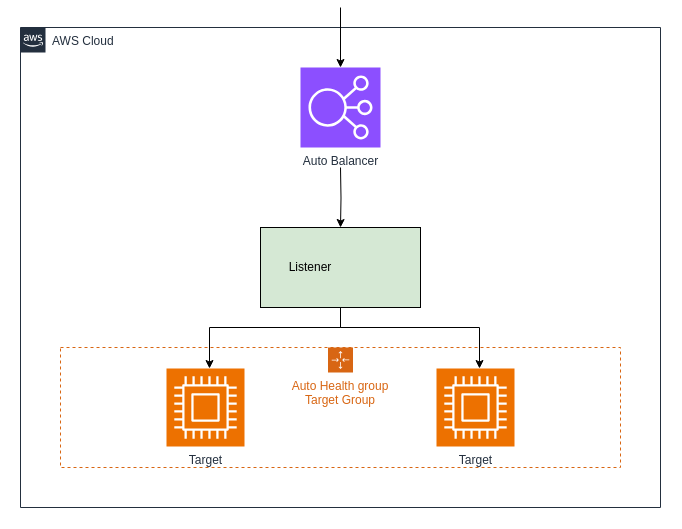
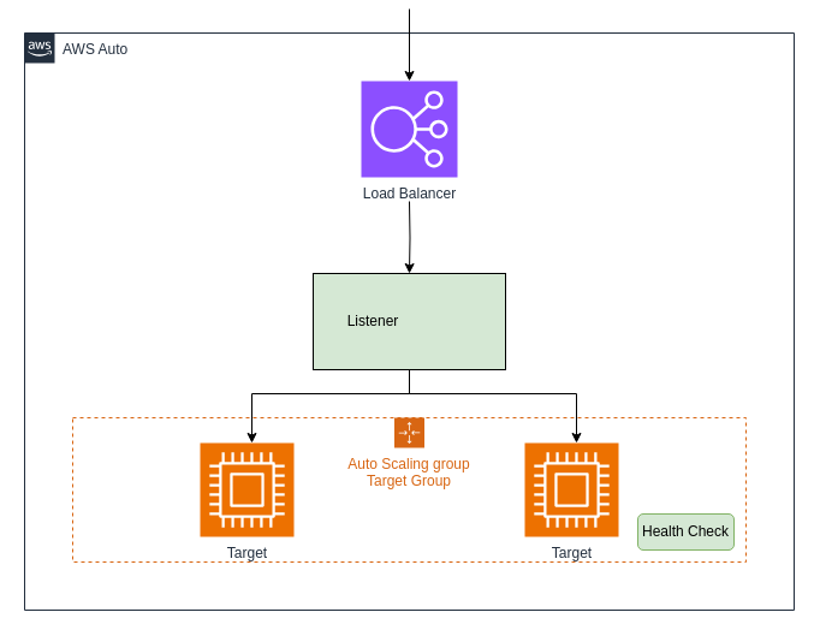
  <mxCell id="0" />
  <mxCell id="1" parent="0" />
- <mxCell id="2" value="AWS Cloud" style="points=[[0,0],[0.25,0],[0.5,0],[0.75,0],[1,0],[1,0.25],[1,0.5],[1,0.75],[1,1],[0.75,1],[0.5,1],[0.25,1],[0,1],[0,0.75],[0,0.5],[0,0.25]];outlineConnect=0;gradientColor=none;html=1;whiteSpace=wrap;fontSize=12;fontStyle=0;shape=mxgraph.aws4.group;grIcon=mxgraph.aws4.group_aws_cloud_alt;strokeColor=#232F3E;fillColor=none;verticalAlign=top;align=left;spacingLeft=30;fontColor=#232F3E;dashed=0;labelBackgroundColor=#ffffff;container=1;pointerEvents=0;collapsible=0;recursiveResize=0;" parent="1" vertex="1"><mxGeometry x="20" y="20" width="640" height="480" as="geometry" /></mxCell>
+ <mxCell id="2" value="AWS Auto" style="points=[[0,0],[0.25,0],[0.5,0],[0.75,0],[1,0],[1,0.25],[1,0.5],[1,0.75],[1,1],[0.75,1],[0.5,1],[0.25,1],[0,1],[0,0.75],[0,0.5],[0,0.25]];outlineConnect=0;gradientColor=none;html=1;whiteSpace=wrap;fontSize=12;fontStyle=0;shape=mxgraph.aws4.group;grIcon=mxgraph.aws4.group_aws_cloud_alt;strokeColor=#232F3E;fillColor=none;verticalAlign=top;align=left;spacingLeft=30;fontColor=#232F3E;dashed=0;labelBackgroundColor=#ffffff;container=1;pointerEvents=0;collapsible=0;recursiveResize=0;" parent="1" vertex="1"><mxGeometry x="20" y="20" width="640" height="480" as="geometry" /></mxCell>
  <mxCell id="3" style="edgeStyle=orthogonalEdgeStyle;rounded=0;orthogonalLoop=1;jettySize=auto;html=1;" edge="1" parent="2" target="8"><mxGeometry relative="1" as="geometry"><mxPoint x="320" y="140" as="sourcePoint" /></mxGeometry></mxCell>
  <mxCell id="4" style="edgeStyle=orthogonalEdgeStyle;rounded=0;orthogonalLoop=1;jettySize=auto;html=1;startArrow=classic;startFill=1;endArrow=none;endFill=0;" edge="1" parent="2" source="5"><mxGeometry relative="1" as="geometry"><mxPoint x="320" y="-20" as="targetPoint" /></mxGeometry></mxCell>
- <mxCell id="5" value="Auto Balancer" style="sketch=0;points=[[0,0,0],[0.25,0,0],[0.5,0,0],[0.75,0,0],[1,0,0],[0,1,0],[0.25,1,0],[0.5,1,0],[0.75,1,0],[1,1,0],[0,0.25,0],[0,0.5,0],[0,0.75,0],[1,0.25,0],[1,0.5,0],[1,0.75,0]];outlineConnect=0;fontColor=#232F3E;fillColor=#8C4FFF;strokeColor=#ffffff;dashed=0;verticalLabelPosition=bottom;verticalAlign=top;align=center;html=1;fontSize=12;fontStyle=0;aspect=fixed;shape=mxgraph.aws4.resourceIcon;resIcon=mxgraph.aws4.elastic_load_balancing;" vertex="1" parent="2"><mxGeometry x="280" y="40" width="80" height="80" as="geometry" /></mxCell>
+ <mxCell id="5" value="Load Balancer" style="sketch=0;points=[[0,0,0],[0.25,0,0],[0.5,0,0],[0.75,0,0],[1,0,0],[0,1,0],[0.25,1,0],[0.5,1,0],[0.75,1,0],[1,1,0],[0,0.25,0],[0,0.5,0],[0,0.75,0],[1,0.25,0],[1,0.5,0],[1,0.75,0]];outlineConnect=0;fontColor=#232F3E;fillColor=#8C4FFF;strokeColor=#ffffff;dashed=0;verticalLabelPosition=bottom;verticalAlign=top;align=center;html=1;fontSize=12;fontStyle=0;aspect=fixed;shape=mxgraph.aws4.resourceIcon;resIcon=mxgraph.aws4.elastic_load_balancing;" vertex="1" parent="2"><mxGeometry x="280" y="40" width="80" height="80" as="geometry" /></mxCell>
  <mxCell id="6" style="edgeStyle=orthogonalEdgeStyle;rounded=0;orthogonalLoop=1;jettySize=auto;html=1;" edge="1" parent="2" source="8" target="10"><mxGeometry relative="1" as="geometry"><Array as="points"><mxPoint x="320" y="300" /><mxPoint x="189" y="300" /></Array></mxGeometry></mxCell>
  <mxCell id="7" style="edgeStyle=orthogonalEdgeStyle;rounded=0;orthogonalLoop=1;jettySize=auto;html=1;" edge="1" parent="2" source="8" target="11"><mxGeometry relative="1" as="geometry"><Array as="points"><mxPoint x="320" y="300" /><mxPoint x="459" y="300" /></Array></mxGeometry></mxCell>
  <mxCell id="8" value="&lt;div align=&quot;left&quot;&gt;&amp;nbsp;&amp;nbsp;&amp;nbsp;&amp;nbsp;&amp;nbsp;&amp;nbsp;&amp;nbsp; Listener&lt;/div&gt;" style="rounded=0;whiteSpace=wrap;html=1;align=left;fillColor=#d5e8d4;" vertex="1" parent="2"><mxGeometry x="240" y="200" width="160" height="80" as="geometry" /></mxCell>
- <mxCell id="9" value="Auto Health group&lt;br&gt;Target Group" style="points=[[0,0],[0.25,0],[0.5,0],[0.75,0],[1,0],[1,0.25],[1,0.5],[1,0.75],[1,1],[0.75,1],[0.5,1],[0.25,1],[0,1],[0,0.75],[0,0.5],[0,0.25]];outlineConnect=0;gradientColor=none;html=1;whiteSpace=wrap;fontSize=12;fontStyle=0;container=1;pointerEvents=0;collapsible=0;recursiveResize=0;shape=mxgraph.aws4.groupCenter;grIcon=mxgraph.aws4.group_auto_scaling_group;grStroke=1;strokeColor=#D86613;fillColor=none;verticalAlign=top;align=center;fontColor=#D86613;dashed=1;spacingTop=25;" vertex="1" parent="2"><mxGeometry x="40" y="320" width="560" height="120" as="geometry" /></mxCell>
+ <mxCell id="9" value="Auto Scaling group&lt;br&gt;Target Group" style="points=[[0,0],[0.25,0],[0.5,0],[0.75,0],[1,0],[1,0.25],[1,0.5],[1,0.75],[1,1],[0.75,1],[0.5,1],[0.25,1],[0,1],[0,0.75],[0,0.5],[0,0.25]];outlineConnect=0;gradientColor=none;html=1;whiteSpace=wrap;fontSize=12;fontStyle=0;container=1;pointerEvents=0;collapsible=0;recursiveResize=0;shape=mxgraph.aws4.groupCenter;grIcon=mxgraph.aws4.group_auto_scaling_group;grStroke=1;strokeColor=#D86613;fillColor=none;verticalAlign=top;align=center;fontColor=#D86613;dashed=1;spacingTop=25;" vertex="1" parent="2"><mxGeometry x="40" y="320" width="560" height="120" as="geometry" /></mxCell>
  <mxCell id="10" value="Target" style="sketch=0;points=[[0,0,0],[0.25,0,0],[0.5,0,0],[0.75,0,0],[1,0,0],[0,1,0],[0.25,1,0],[0.5,1,0],[0.75,1,0],[1,1,0],[0,0.25,0],[0,0.5,0],[0,0.75,0],[1,0.25,0],[1,0.5,0],[1,0.75,0]];outlineConnect=0;fontColor=#232F3E;fillColor=#ED7100;strokeColor=#ffffff;dashed=0;verticalLabelPosition=bottom;verticalAlign=top;align=center;html=1;fontSize=12;fontStyle=0;aspect=fixed;shape=mxgraph.aws4.resourceIcon;resIcon=mxgraph.aws4.compute;" vertex="1" parent="9"><mxGeometry x="106" y="21" width="78" height="78" as="geometry" /></mxCell>
  <mxCell id="11" value="Target" style="sketch=0;points=[[0,0,0],[0.25,0,0],[0.5,0,0],[0.75,0,0],[1,0,0],[0,1,0],[0.25,1,0],[0.5,1,0],[0.75,1,0],[1,1,0],[0,0.25,0],[0,0.5,0],[0,0.75,0],[1,0.25,0],[1,0.5,0],[1,0.75,0]];outlineConnect=0;fontColor=#232F3E;fillColor=#ED7100;strokeColor=#ffffff;dashed=0;verticalLabelPosition=bottom;verticalAlign=top;align=center;html=1;fontSize=12;fontStyle=0;aspect=fixed;shape=mxgraph.aws4.resourceIcon;resIcon=mxgraph.aws4.compute;" vertex="1" parent="9"><mxGeometry x="376" y="21" width="78" height="78" as="geometry" /></mxCell>
+ <mxCell id="12" value="Health Check" style="rounded=1;whiteSpace=wrap;html=1;fillColor=#d5e8d4;strokeColor=#82b366;" vertex="1" parent="9"><mxGeometry x="470" y="80" width="80" height="30" as="geometry" /></mxCell>
